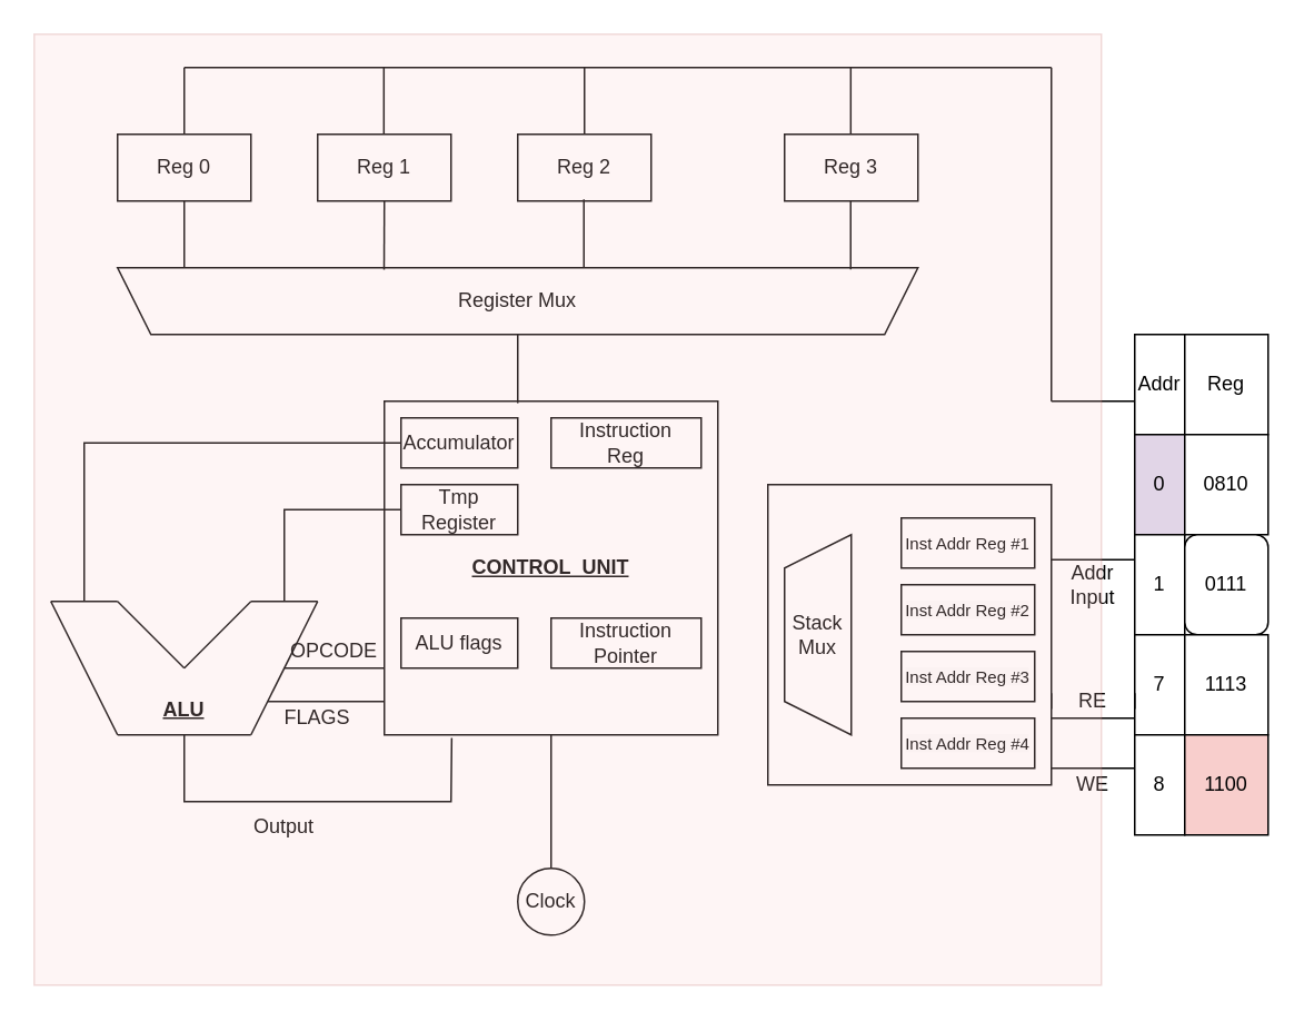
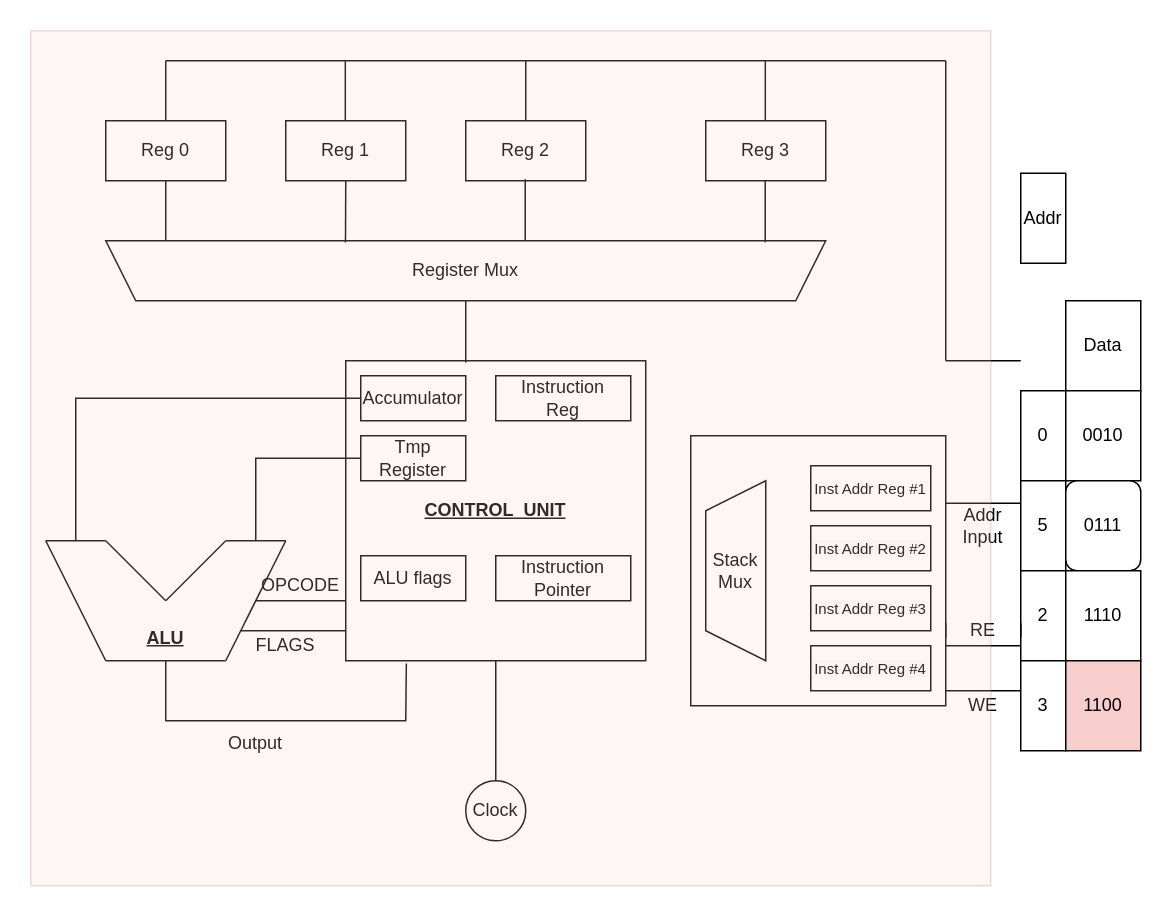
  <mxCell id="0" />
  <mxCell id="1" parent="0" />
  <mxCell id="2" value="" style="group" vertex="1" connectable="0" parent="1"><mxGeometry x="30" y="40" width="730" height="530" as="geometry" /></mxCell>
- <mxCell id="3" value="Addr" style="rounded=0;whiteSpace=wrap;html=1;" vertex="1" parent="2"><mxGeometry x="650" y="160" width="30" height="60" as="geometry" /></mxCell>
- <mxCell id="4" value="Reg" style="rounded=0;whiteSpace=wrap;html=1;" vertex="1" parent="2"><mxGeometry x="680" y="160" width="50" height="60" as="geometry" /></mxCell>
- <mxCell id="5" value="0" style="rounded=0;whiteSpace=wrap;html=1;fillColor=#e1d5e7;" vertex="1" parent="2"><mxGeometry x="650" y="220" width="30" height="60" as="geometry" /></mxCell>
- <mxCell id="6" value="0810" style="rounded=0;whiteSpace=wrap;html=1;" vertex="1" parent="2"><mxGeometry x="680" y="220" width="50" height="60" as="geometry" /></mxCell>
- <mxCell id="7" value="1" style="rounded=0;whiteSpace=wrap;html=1;" vertex="1" parent="2"><mxGeometry x="650" y="280" width="30" height="60" as="geometry" /></mxCell>
+ <mxCell id="3" value="Addr" style="rounded=0;whiteSpace=wrap;html=1;" vertex="1" parent="2"><mxGeometry x="650" y="75" width="30" height="60" as="geometry" /></mxCell>
+ <mxCell id="4" value="Data" style="rounded=0;whiteSpace=wrap;html=1;" vertex="1" parent="2"><mxGeometry x="680" y="160" width="50" height="60" as="geometry" /></mxCell>
+ <mxCell id="5" value="0" style="rounded=0;whiteSpace=wrap;html=1;" vertex="1" parent="2"><mxGeometry x="650" y="220" width="30" height="60" as="geometry" /></mxCell>
+ <mxCell id="6" value="0010" style="rounded=0;whiteSpace=wrap;html=1;" vertex="1" parent="2"><mxGeometry x="680" y="220" width="50" height="60" as="geometry" /></mxCell>
+ <mxCell id="7" value="5" style="rounded=0;whiteSpace=wrap;html=1;" vertex="1" parent="2"><mxGeometry x="650" y="280" width="30" height="60" as="geometry" /></mxCell>
  <mxCell id="8" value="0111" style="whiteSpace=wrap;html=1;rounded=1;" vertex="1" parent="2"><mxGeometry x="680" y="280" width="50" height="60" as="geometry" /></mxCell>
- <mxCell id="9" value="7" style="rounded=0;whiteSpace=wrap;html=1;" vertex="1" parent="2"><mxGeometry x="650" y="340" width="30" height="60" as="geometry" /></mxCell>
- <mxCell id="10" value="1113" style="rounded=0;whiteSpace=wrap;html=1;" vertex="1" parent="2"><mxGeometry x="680" y="340" width="50" height="60" as="geometry" /></mxCell>
- <mxCell id="11" value="8" style="rounded=0;whiteSpace=wrap;html=1;" vertex="1" parent="2"><mxGeometry x="650" y="400" width="30" height="60" as="geometry" /></mxCell>
+ <mxCell id="9" value="2" style="rounded=0;whiteSpace=wrap;html=1;" vertex="1" parent="2"><mxGeometry x="650" y="340" width="30" height="60" as="geometry" /></mxCell>
+ <mxCell id="10" value="1110" style="rounded=0;whiteSpace=wrap;html=1;" vertex="1" parent="2"><mxGeometry x="680" y="340" width="50" height="60" as="geometry" /></mxCell>
+ <mxCell id="11" value="3" style="rounded=0;whiteSpace=wrap;html=1;" vertex="1" parent="2"><mxGeometry x="650" y="400" width="30" height="60" as="geometry" /></mxCell>
  <mxCell id="12" value="1100" style="rounded=0;whiteSpace=wrap;html=1;fillColor=#f8cecc;" vertex="1" parent="2"><mxGeometry x="680" y="400" width="50" height="60" as="geometry" /></mxCell>
  <mxCell id="13" value="" style="endArrow=none;html=1;rounded=0;exitX=1;exitY=0.25;exitDx=0;exitDy=0;entryX=0;entryY=0.25;entryDx=0;entryDy=0;" edge="1" parent="2" source="54" target="7"><mxGeometry width="50" height="50" relative="1" as="geometry"><mxPoint x="600" y="340" as="sourcePoint" /><mxPoint x="650" y="290" as="targetPoint" /></mxGeometry></mxCell>
  <mxCell id="14" value="" style="endArrow=none;html=1;rounded=0;exitX=1;exitY=0.25;exitDx=0;exitDy=0;entryX=0;entryY=0.25;entryDx=0;entryDy=0;" edge="1" parent="2"><mxGeometry width="50" height="50" relative="1" as="geometry"><mxPoint x="600" y="420" as="sourcePoint" /><mxPoint x="650" y="420" as="targetPoint" /></mxGeometry></mxCell>
  <mxCell id="15" value="" style="endArrow=none;html=1;rounded=0;exitX=1;exitY=0.25;exitDx=0;exitDy=0;entryX=0;entryY=0.25;entryDx=0;entryDy=0;" edge="1" parent="2" source="17"><mxGeometry width="50" height="50" relative="1" as="geometry"><mxPoint x="600" y="384.58" as="sourcePoint" /><mxPoint x="650" y="384.58" as="targetPoint" /></mxGeometry></mxCell>
  <mxCell id="16" value="WE" style="text;html=1;align=center;verticalAlign=middle;whiteSpace=wrap;rounded=0;" vertex="1" parent="2"><mxGeometry x="605" y="420" width="40" height="20" as="geometry" /></mxCell>
  <mxCell id="17" value="RE" style="text;html=1;align=center;verticalAlign=middle;whiteSpace=wrap;rounded=0;" vertex="1" parent="2"><mxGeometry x="600" y="370" width="50" height="20" as="geometry" /></mxCell>
  <mxCell id="18" value="" style="endArrow=none;html=1;rounded=0;exitX=1;exitY=0.25;exitDx=0;exitDy=0;entryX=0;entryY=0.25;entryDx=0;entryDy=0;" edge="1" parent="2"><mxGeometry width="50" height="50" relative="1" as="geometry"><mxPoint x="600" y="390" as="sourcePoint" /><mxPoint x="650" y="390" as="targetPoint" /></mxGeometry></mxCell>
  <mxCell id="19" value="Addr Input" style="text;html=1;align=center;verticalAlign=middle;whiteSpace=wrap;rounded=0;" vertex="1" parent="2"><mxGeometry x="600" y="300" width="50" height="20" as="geometry" /></mxCell>
  <mxCell id="20" value="" style="endArrow=none;html=1;rounded=0;" edge="1" parent="2"><mxGeometry width="50" height="50" relative="1" as="geometry"><mxPoint x="600" y="200" as="sourcePoint" /><mxPoint x="650" y="200" as="targetPoint" /></mxGeometry></mxCell>
  <mxCell id="21" value="" style="group" vertex="1" connectable="0" parent="2"><mxGeometry width="640" height="530" as="geometry" /></mxCell>
  <mxCell id="22" value="Reg 0" style="rounded=0;whiteSpace=wrap;html=1;" vertex="1" parent="21"><mxGeometry x="40" y="40" width="80" height="40" as="geometry" /></mxCell>
  <mxCell id="23" value="Reg 1" style="rounded=0;whiteSpace=wrap;html=1;" vertex="1" parent="21"><mxGeometry x="160" y="40" width="80" height="40" as="geometry" /></mxCell>
  <mxCell id="24" value="Reg 2" style="rounded=0;whiteSpace=wrap;html=1;" vertex="1" parent="21"><mxGeometry x="280" y="40" width="80" height="40" as="geometry" /></mxCell>
  <mxCell id="25" value="Reg 3" style="rounded=0;whiteSpace=wrap;html=1;" vertex="1" parent="21"><mxGeometry x="440" y="40" width="80" height="40" as="geometry" /></mxCell>
  <mxCell id="26" value="Register Mux" style="shape=trapezoid;perimeter=trapezoidPerimeter;whiteSpace=wrap;html=1;fixedSize=1;direction=west;" vertex="1" parent="21"><mxGeometry x="40" y="120" width="480" height="40" as="geometry" /></mxCell>
  <mxCell id="27" value="" style="endArrow=none;html=1;rounded=0;entryX=0.5;entryY=1;entryDx=0;entryDy=0;" edge="1" parent="21" target="22"><mxGeometry width="50" height="50" relative="1" as="geometry"><mxPoint x="80" y="120" as="sourcePoint" /><mxPoint x="370" y="260" as="targetPoint" /></mxGeometry></mxCell>
  <mxCell id="28" value="" style="endArrow=none;html=1;rounded=0;exitX=0.667;exitY=0.972;exitDx=0;exitDy=0;exitPerimeter=0;" edge="1" parent="21" source="26"><mxGeometry width="50" height="50" relative="1" as="geometry"><mxPoint x="150" y="130" as="sourcePoint" /><mxPoint x="200" y="80" as="targetPoint" /></mxGeometry></mxCell>
  <mxCell id="29" value="" style="endArrow=none;html=1;rounded=0;exitX=0.667;exitY=0.972;exitDx=0;exitDy=0;exitPerimeter=0;" edge="1" parent="21"><mxGeometry width="50" height="50" relative="1" as="geometry"><mxPoint x="319.66" y="120" as="sourcePoint" /><mxPoint x="319.66" y="79" as="targetPoint" /></mxGeometry></mxCell>
  <mxCell id="30" value="" style="endArrow=none;html=1;rounded=0;exitX=0.667;exitY=0.972;exitDx=0;exitDy=0;exitPerimeter=0;" edge="1" parent="21"><mxGeometry width="50" height="50" relative="1" as="geometry"><mxPoint x="479.66" y="121" as="sourcePoint" /><mxPoint x="479.66" y="80" as="targetPoint" /></mxGeometry></mxCell>
  <mxCell id="31" value="&lt;b&gt;&lt;u&gt;CONTROL&amp;nbsp; UNIT&lt;/u&gt;&lt;/b&gt;" style="whiteSpace=wrap;html=1;aspect=fixed;" vertex="1" parent="21"><mxGeometry x="200" y="200" width="200" height="200" as="geometry" /></mxCell>
  <mxCell id="32" value="Accu&lt;span style=&quot;color: rgba(0, 0, 0, 0); font-family: monospace; font-size: 0px; text-align: start; text-wrap: nowrap;&quot;&gt;%3CmxGraphModel%3E%3Croot%3E%3CmxCell%20id%3D%220%22%2F%3E%3CmxCell%20id%3D%221%22%20parent%3D%220%22%2F%3E%3CmxCell%20id%3D%222%22%20value%3D%22%22%20style%3D%22endArrow%3Dnone%3Bhtml%3D1%3Brounded%3D0%3BexitX%3D0.667%3BexitY%3D0.972%3BexitDx%3D0%3BexitDy%3D0%3BexitPerimeter%3D0%3B%22%20edge%3D%221%22%20parent%3D%221%22%3E%3CmxGeometry%20width%3D%2250%22%20height%3D%2250%22%20relative%3D%221%22%20as%3D%22geometry%22%3E%3CmxPoint%20x%3D%22280%22%20y%3D%22161%22%20as%3D%22sourcePoint%22%2F%3E%3CmxPoint%20x%3D%22280%22%20y%3D%22120%22%20as%3D%22targetPoint%22%2F%3E%3C%2FmxGeometry%3E%3C%2FmxCell%3E%3C%2Froot%3E%3C%2FmxGraphModel%3E&lt;/span&gt;mulator" style="rounded=0;whiteSpace=wrap;html=1;" vertex="1" parent="21"><mxGeometry x="210" y="210" width="70" height="30" as="geometry" /></mxCell>
  <mxCell id="33" value="Tmp Register" style="rounded=0;whiteSpace=wrap;html=1;" vertex="1" parent="21"><mxGeometry x="210" y="250" width="70" height="30" as="geometry" /></mxCell>
  <mxCell id="34" value="ALU flags" style="rounded=0;whiteSpace=wrap;html=1;" vertex="1" parent="21"><mxGeometry x="210" y="330" width="70" height="30" as="geometry" /></mxCell>
  <mxCell id="35" value="Instruction&lt;div&gt;Reg&lt;/div&gt;" style="rounded=0;whiteSpace=wrap;html=1;" vertex="1" parent="21"><mxGeometry x="300" y="210" width="90" height="30" as="geometry" /></mxCell>
  <mxCell id="36" value="Instruction Pointer" style="rounded=0;whiteSpace=wrap;html=1;" vertex="1" parent="21"><mxGeometry x="300" y="330" width="90" height="30" as="geometry" /></mxCell>
  <mxCell id="37" value="" style="endArrow=none;html=1;rounded=0;exitX=0.2;exitY=0.006;exitDx=0;exitDy=0;exitPerimeter=0;" edge="1" parent="21"><mxGeometry width="50" height="50" relative="1" as="geometry"><mxPoint x="280" y="201.2" as="sourcePoint" /><mxPoint x="280" y="160" as="targetPoint" /></mxGeometry></mxCell>
  <mxCell id="38" value="" style="endArrow=none;html=1;rounded=0;" edge="1" parent="21"><mxGeometry width="50" height="50" relative="1" as="geometry"><mxPoint x="40" y="400" as="sourcePoint" /><mxPoint y="320" as="targetPoint" /></mxGeometry></mxCell>
  <mxCell id="39" value="" style="endArrow=none;html=1;rounded=0;" edge="1" parent="21"><mxGeometry width="50" height="50" relative="1" as="geometry"><mxPoint x="120" y="400" as="sourcePoint" /><mxPoint x="160" y="320" as="targetPoint" /></mxGeometry></mxCell>
  <mxCell id="40" value="" style="endArrow=none;html=1;rounded=0;" edge="1" parent="21"><mxGeometry width="50" height="50" relative="1" as="geometry"><mxPoint y="320" as="sourcePoint" /><mxPoint x="40" y="320" as="targetPoint" /></mxGeometry></mxCell>
  <mxCell id="41" value="" style="endArrow=none;html=1;rounded=0;" edge="1" parent="21"><mxGeometry width="50" height="50" relative="1" as="geometry"><mxPoint x="40" y="400" as="sourcePoint" /><mxPoint x="120" y="400" as="targetPoint" /></mxGeometry></mxCell>
  <mxCell id="42" value="" style="endArrow=none;html=1;rounded=0;" edge="1" parent="21"><mxGeometry width="50" height="50" relative="1" as="geometry"><mxPoint x="120" y="320" as="sourcePoint" /><mxPoint x="160" y="320" as="targetPoint" /></mxGeometry></mxCell>
  <mxCell id="43" value="" style="endArrow=none;html=1;rounded=0;" edge="1" parent="21"><mxGeometry width="50" height="50" relative="1" as="geometry"><mxPoint x="80" y="360" as="sourcePoint" /><mxPoint x="40" y="320" as="targetPoint" /></mxGeometry></mxCell>
  <mxCell id="44" value="" style="endArrow=none;html=1;rounded=0;" edge="1" parent="21"><mxGeometry width="50" height="50" relative="1" as="geometry"><mxPoint x="80" y="360" as="sourcePoint" /><mxPoint x="120" y="320" as="targetPoint" /></mxGeometry></mxCell>
  <mxCell id="45" value="&lt;b&gt;&lt;u&gt;ALU&lt;/u&gt;&lt;/b&gt;" style="text;html=1;align=center;verticalAlign=middle;whiteSpace=wrap;rounded=0;" vertex="1" parent="21"><mxGeometry x="50" y="370" width="60" height="30" as="geometry" /></mxCell>
  <mxCell id="46" value="Clock" style="ellipse;whiteSpace=wrap;html=1;aspect=fixed;" vertex="1" parent="21"><mxGeometry x="280" y="480" width="40" height="40" as="geometry" /></mxCell>
  <mxCell id="47" value="" style="endArrow=none;html=1;rounded=0;" edge="1" parent="21"><mxGeometry width="50" height="50" relative="1" as="geometry"><mxPoint x="130" y="380" as="sourcePoint" /><mxPoint x="200" y="380" as="targetPoint" /></mxGeometry></mxCell>
  <mxCell id="48" value="" style="endArrow=none;html=1;rounded=0;" edge="1" parent="21"><mxGeometry width="50" height="50" relative="1" as="geometry"><mxPoint x="140" y="360" as="sourcePoint" /><mxPoint x="200" y="360" as="targetPoint" /></mxGeometry></mxCell>
  <mxCell id="49" value="" style="endArrow=none;html=1;rounded=0;exitX=0.202;exitY=1.009;exitDx=0;exitDy=0;exitPerimeter=0;" edge="1" parent="21" source="31"><mxGeometry width="50" height="50" relative="1" as="geometry"><mxPoint x="30" y="450" as="sourcePoint" /><mxPoint x="80" y="400" as="targetPoint" /><Array as="points"><mxPoint x="240" y="440" /><mxPoint x="190" y="440" /><mxPoint x="80" y="440" /></Array></mxGeometry></mxCell>
  <mxCell id="50" value="" style="endArrow=none;html=1;rounded=0;entryX=0;entryY=0.5;entryDx=0;entryDy=0;" edge="1" parent="21" target="32"><mxGeometry width="50" height="50" relative="1" as="geometry"><mxPoint x="20" y="320" as="sourcePoint" /><mxPoint x="20" y="240" as="targetPoint" /><Array as="points"><mxPoint x="20" y="225" /></Array></mxGeometry></mxCell>
  <mxCell id="51" value="" style="endArrow=none;html=1;rounded=0;entryX=0;entryY=0.5;entryDx=0;entryDy=0;" edge="1" parent="21" target="33"><mxGeometry width="50" height="50" relative="1" as="geometry"><mxPoint x="140" y="320" as="sourcePoint" /><mxPoint x="330" y="235" as="targetPoint" /><Array as="points"><mxPoint x="140" y="265" /></Array></mxGeometry></mxCell>
  <mxCell id="52" value="Output" style="text;html=1;align=center;verticalAlign=middle;whiteSpace=wrap;rounded=0;" vertex="1" parent="21"><mxGeometry x="110" y="440" width="60" height="30" as="geometry" /></mxCell>
  <mxCell id="53" value="" style="group" vertex="1" connectable="0" parent="21"><mxGeometry x="440" y="270" width="200" height="260" as="geometry" /></mxCell>
  <mxCell id="54" value="" style="rounded=0;whiteSpace=wrap;html=1;" vertex="1" parent="53"><mxGeometry x="-10" y="-20" width="170" height="180" as="geometry" /></mxCell>
  <mxCell id="55" value="Stack Mux" style="shape=trapezoid;perimeter=trapezoidPerimeter;whiteSpace=wrap;html=1;fixedSize=1;direction=north;" vertex="1" parent="53"><mxGeometry y="10" width="40" height="120" as="geometry" /></mxCell>
  <mxCell id="56" value="&lt;font style=&quot;font-size: 10px;&quot;&gt;Inst Addr Reg #1&lt;/font&gt;" style="rounded=0;whiteSpace=wrap;html=1;" vertex="1" parent="53"><mxGeometry x="70" width="80" height="30" as="geometry" /></mxCell>
  <mxCell id="57" value="&lt;br&gt;&lt;span style=&quot;color: rgb(0, 0, 0); font-family: Helvetica; font-size: 10px; font-style: normal; font-variant-ligatures: normal; font-variant-caps: normal; font-weight: 400; letter-spacing: normal; orphans: 2; text-align: center; text-indent: 0px; text-transform: none; widows: 2; word-spacing: 0px; -webkit-text-stroke-width: 0px; white-space: normal; background-color: rgb(251, 251, 251); text-decoration-thickness: initial; text-decoration-style: initial; text-decoration-color: initial; display: inline !important; float: none;&quot;&gt;Inst Addr Reg #2&lt;/span&gt;&lt;div&gt;&lt;br/&gt;&lt;/div&gt;" style="rounded=0;whiteSpace=wrap;html=1;" vertex="1" parent="53"><mxGeometry x="70" y="40" width="80" height="30" as="geometry" /></mxCell>
  <mxCell id="58" value="&lt;br&gt;&lt;span style=&quot;color: rgb(0, 0, 0); font-family: Helvetica; font-size: 10px; font-style: normal; font-variant-ligatures: normal; font-variant-caps: normal; font-weight: 400; letter-spacing: normal; orphans: 2; text-align: center; text-indent: 0px; text-transform: none; widows: 2; word-spacing: 0px; -webkit-text-stroke-width: 0px; white-space: normal; background-color: rgb(251, 251, 251); text-decoration-thickness: initial; text-decoration-style: initial; text-decoration-color: initial; display: inline !important; float: none;&quot;&gt;Inst Addr Reg #3&lt;/span&gt;&lt;div&gt;&lt;br/&gt;&lt;/div&gt;" style="rounded=0;whiteSpace=wrap;html=1;" vertex="1" parent="53"><mxGeometry x="70" y="80" width="80" height="30" as="geometry" /></mxCell>
  <mxCell id="59" value="&lt;br&gt;&lt;span style=&quot;color: rgb(0, 0, 0); font-family: Helvetica; font-size: 10px; font-style: normal; font-variant-ligatures: normal; font-variant-caps: normal; font-weight: 400; letter-spacing: normal; orphans: 2; text-align: center; text-indent: 0px; text-transform: none; widows: 2; word-spacing: 0px; -webkit-text-stroke-width: 0px; white-space: normal; background-color: rgb(251, 251, 251); text-decoration-thickness: initial; text-decoration-style: initial; text-decoration-color: initial; display: inline !important; float: none;&quot;&gt;Inst Addr Reg #4&lt;/span&gt;&lt;div&gt;&lt;br/&gt;&lt;/div&gt;" style="rounded=0;whiteSpace=wrap;html=1;" vertex="1" parent="53"><mxGeometry x="70" y="120" width="80" height="30" as="geometry" /></mxCell>
  <mxCell id="60" value="" style="endArrow=none;html=1;rounded=0;exitX=1;exitY=0.25;exitDx=0;exitDy=0;entryX=0;entryY=0.25;entryDx=0;entryDy=0;" edge="1" parent="21" target="17"><mxGeometry width="50" height="50" relative="1" as="geometry"><mxPoint x="600" y="384.58" as="sourcePoint" /><mxPoint x="650" y="384.58" as="targetPoint" /></mxGeometry></mxCell>
  <mxCell id="61" value="" style="endArrow=none;html=1;rounded=0;jumpSize=14;" edge="1" parent="21"><mxGeometry width="50" height="50" relative="1" as="geometry"><mxPoint x="80" as="sourcePoint" /><mxPoint x="600" as="targetPoint" /></mxGeometry></mxCell>
  <mxCell id="62" value="" style="endArrow=none;html=1;rounded=0;" edge="1" parent="21"><mxGeometry width="50" height="50" relative="1" as="geometry"><mxPoint x="600" y="200" as="sourcePoint" /><mxPoint x="600" as="targetPoint" /></mxGeometry></mxCell>
  <mxCell id="63" value="" style="endArrow=none;html=1;rounded=0;" edge="1" parent="21"><mxGeometry width="50" height="50" relative="1" as="geometry"><mxPoint x="80" y="40" as="sourcePoint" /><mxPoint x="80" as="targetPoint" /></mxGeometry></mxCell>
  <mxCell id="64" value="" style="endArrow=none;html=1;rounded=0;" edge="1" parent="21"><mxGeometry width="50" height="50" relative="1" as="geometry"><mxPoint x="199.71" y="40" as="sourcePoint" /><mxPoint x="199.71" as="targetPoint" /></mxGeometry></mxCell>
  <mxCell id="65" value="" style="endArrow=none;html=1;rounded=0;" edge="1" parent="21"><mxGeometry width="50" height="50" relative="1" as="geometry"><mxPoint x="320" y="40" as="sourcePoint" /><mxPoint x="320" as="targetPoint" /></mxGeometry></mxCell>
  <mxCell id="66" value="" style="endArrow=none;html=1;rounded=0;" edge="1" parent="21"><mxGeometry width="50" height="50" relative="1" as="geometry"><mxPoint x="479.71" y="40" as="sourcePoint" /><mxPoint x="479.71" as="targetPoint" /></mxGeometry></mxCell>
  <mxCell id="67" value="OPCODE" style="text;html=1;align=center;verticalAlign=middle;whiteSpace=wrap;rounded=0;" vertex="1" parent="21"><mxGeometry x="150" y="340" width="40" height="20" as="geometry" /></mxCell>
  <mxCell id="68" value="FLAGS" style="text;html=1;align=center;verticalAlign=middle;whiteSpace=wrap;rounded=0;" vertex="1" parent="21"><mxGeometry x="140" y="380" width="40" height="20" as="geometry" /></mxCell>
  <mxCell id="69" value="" style="endArrow=none;html=1;rounded=0;exitX=0.5;exitY=0;exitDx=0;exitDy=0;" edge="1" parent="21" source="46"><mxGeometry width="50" height="50" relative="1" as="geometry"><mxPoint x="250" y="450" as="sourcePoint" /><mxPoint x="300" y="400" as="targetPoint" /></mxGeometry></mxCell>
  <mxCell id="70" value="" style="rounded=0;whiteSpace=wrap;html=1;fillColor=#f8cecc;strokeColor=#b85450;gradientColor=none;opacity=20;" vertex="1" parent="1"><mxGeometry x="20" y="20" width="640" height="570" as="geometry" /></mxCell>
